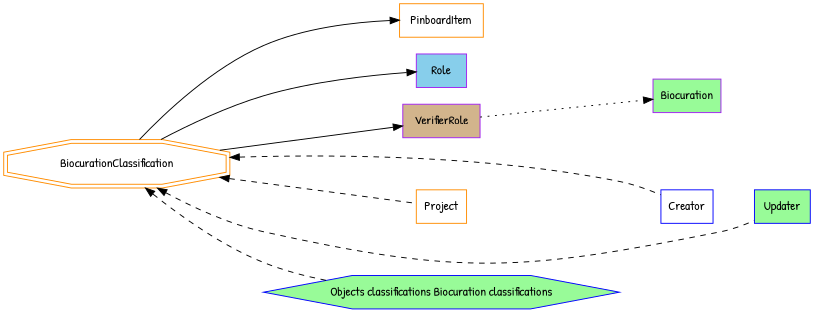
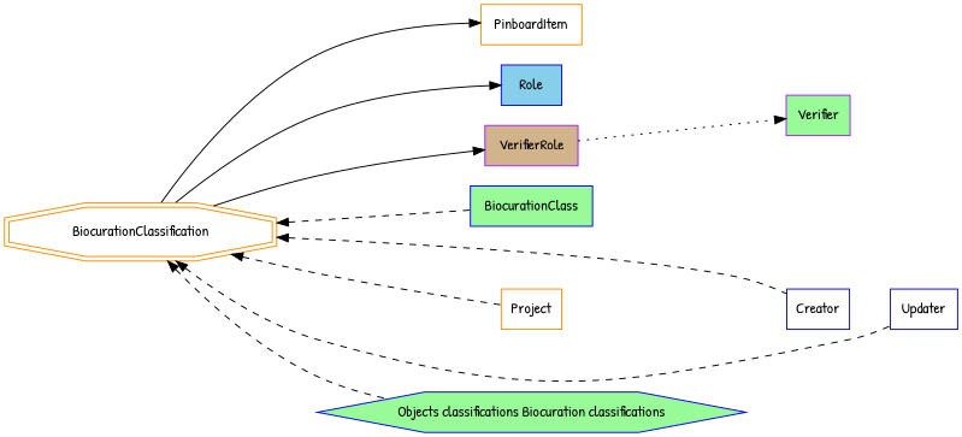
  digraph {
    fontname="Patrick Hand"
    rankdir=LR
    node [color=blue fillcolor=white fontname="Patrick Hand" group=supporting shape=box style=filled]
    edge [fontname="Patrick Hand" style=dashed]
    n1 [color=darkorange group=target height=0.61111 label=BiocurationClassification shape=doubleoctagon width=3.2708]
    n2 [color=darkorange height=0.5 label=PinboardItem width=1.2535]
-   n3 [color=purple fillcolor=skyblue height=0.5 label=Role width=0.75]
+   n3 [fillcolor=skyblue height=0.5 label=Role width=0.75]
    n4 [color=purple fillcolor=tan height=0.5 label=VerifierRole width=1.1493]
-   n5 [color=purple fillcolor=palegreen height=0.5 label=Biocuration width=0.79514]
+   n5 [color=purple fillcolor=palegreen height=0.5 label=Verifier width=0.79514]
+   n6 [fillcolor=palegreen height=0.5 label=BiocurationClass width=1.5139]
    n7 [height=0.5 label=Creator width=0.78472]
    n8 [color=darkorange height=0.5 label=Project width=0.75347]
-   n9 [fillcolor=palegreen height=0.5 label=Updater width=0.82639]
+   n9 [height=0.5 label=Updater width=0.82639]
    n10 [fillcolor=palegreen group=polymorphic height=0.5 label="Objects classifications Biocuration classifications" shape=hexagon width=5.0945]
    subgraph sub_1 {
    }
    subgraph sub_2 {
      rank=min
    }
    subgraph sub_3 {
      n1
      n2
      n3
      n4
      n5
+     n6
      n7
      n8
      n9
    }
    n1 -> n2 [style=""]
    n1 -> n3 [style=""]
    n1 -> n4 [style=""]
+   n1 -> n6 [dir=back]
    n1 -> n7 [dir=back]
    n1 -> n8 [dir=back]
    n1 -> n9 [dir=back]
    n1 -> n10 [dir=back]
    n3 -> n5 [style=invis]
    n4 -> n5 [style=dotted]
    n7 -> n9 [style=invis]
    n8 -> n7 [style=invis]
  }
